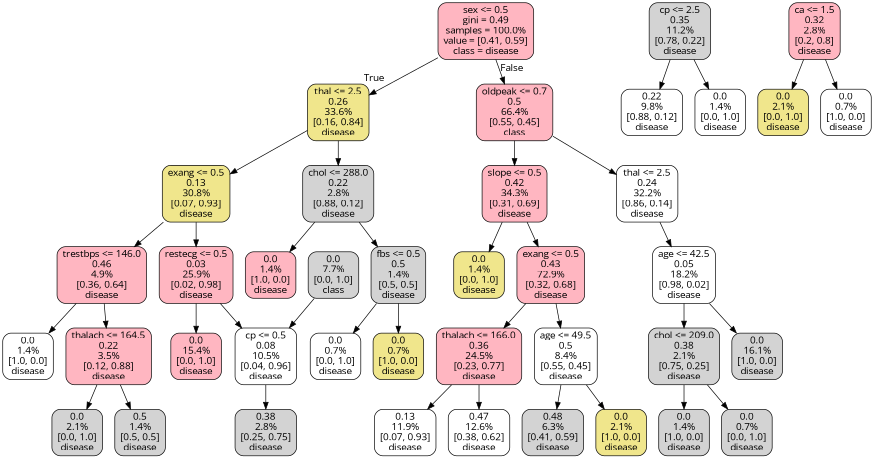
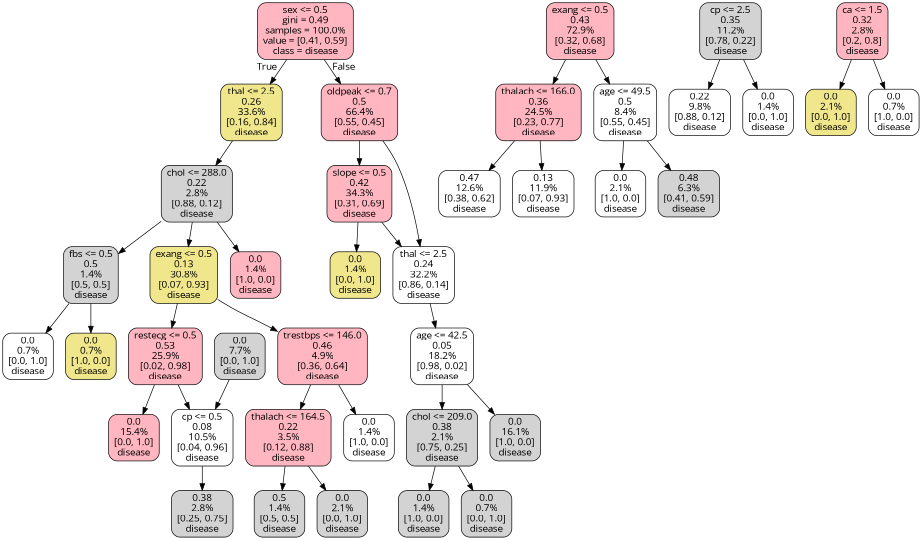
  digraph {
    fontname="Open Sans"
    node [color=black fillcolor=lightgrey fontname="Open Sans" shape=box style="filled, rounded"]
    edge [fontname="Open Sans"]
    n1 [fillcolor=lightpink label="sex <= 0.5\ngini = 0.49\nsamples = 100.0%\nvalue = [0.41, 0.59]\nclass = disease"]
    n2 [fillcolor=khaki label="thal <= 2.5\n0.26\n33.6%\n[0.16, 0.84]\ndisease"]
-   n3 [fillcolor=lightpink label="oldpeak <= 0.7\n0.5\n66.4%\n[0.55, 0.45]\nclass"]
+   n3 [fillcolor=lightpink label="oldpeak <= 0.7\n0.5\n66.4%\n[0.55, 0.45]\ndisease"]
    n4 [fillcolor=khaki label="exang <= 0.5\n0.13\n30.8%\n[0.07, 0.93]\ndisease"]
    n5 [label="chol <= 288.0\n0.22\n2.8%\n[0.88, 0.12]\ndisease"]
    n6 [fillcolor=lightpink label="slope <= 0.5\n0.42\n34.3%\n[0.31, 0.69]\ndisease"]
    n7 [fillcolor=white label="thal <= 2.5\n0.24\n32.2%\n[0.86, 0.14]\ndisease"]
-   n8 [fillcolor=lightpink label="restecg <= 0.5\n0.03\n25.9%\n[0.02, 0.98]\ndisease"]
+   n8 [fillcolor=lightpink label="restecg <= 0.5\n0.53\n25.9%\n[0.02, 0.98]\ndisease"]
    n9 [fillcolor=lightpink label="trestbps <= 146.0\n0.46\n4.9%\n[0.36, 0.64]\ndisease"]
    n10 [fillcolor=lightpink label="0.0\n1.4%\n[1.0, 0.0]\ndisease"]
    n11 [label="fbs <= 0.5\n0.5\n1.4%\n[0.5, 0.5]\ndisease"]
    n12 [fillcolor=white label="cp <= 0.5\n0.08\n10.5%\n[0.04, 0.96]\ndisease"]
    n13 [fillcolor=lightpink label="0.0\n15.4%\n[0.0, 1.0]\ndisease"]
    n14 [fillcolor=lightpink label="thalach <= 164.5\n0.22\n3.5%\n[0.12, 0.88]\ndisease"]
    n15 [fillcolor=white label="0.0\n1.4%\n[1.0, 0.0]\ndisease"]
    n16 [label="0.38\n2.8%\n[0.25, 0.75]\ndisease"]
-   n17 [label="0.0\n7.7%\n[0.0, 1.0]\nclass"]
+   n17 [label="0.0\n7.7%\n[0.0, 1.0]\ndisease"]
    n18 [label="0.0\n2.1%\n[0.0, 1.0]\ndisease"]
    n19 [label="0.5\n1.4%\n[0.5, 0.5]\ndisease"]
    n20 [fillcolor=white label="0.0\n0.7%\n[0.0, 1.0]\ndisease"]
    n21 [fillcolor=khaki label="0.0\n0.7%\n[1.0, 0.0]\ndisease"]
    n22 [fillcolor=khaki label="0.0\n1.4%\n[0.0, 1.0]\ndisease"]
    n23 [fillcolor=lightpink label="exang <= 0.5\n0.43\n72.9%\n[0.32, 0.68]\ndisease"]
    n24 [fillcolor=white label="age <= 42.5\n0.05\n18.2%\n[0.98, 0.02]\ndisease"]
    n25 [fillcolor=lightpink label="thalach <= 166.0\n0.36\n24.5%\n[0.23, 0.77]\ndisease"]
    n26 [fillcolor=white label="age <= 49.5\n0.5\n8.4%\n[0.55, 0.45]\ndisease"]
    n27 [fillcolor=white label="0.47\n12.6%\n[0.38, 0.62]\ndisease"]
    n28 [fillcolor=white label="0.13\n11.9%\n[0.07, 0.93]\ndisease"]
-   n29 [fillcolor=khaki label="0.0\n2.1%\n[1.0, 0.0]\ndisease"]
+   n29 [fillcolor=white label="0.0\n2.1%\n[1.0, 0.0]\ndisease"]
    n30 [label="0.48\n6.3%\n[0.41, 0.59]\ndisease"]
    n31 [label="chol <= 209.0\n0.38\n2.1%\n[0.75, 0.25]\ndisease"]
    n32 [label="0.0\n16.1%\n[1.0, 0.0]\ndisease"]
    n33 [label="cp <= 2.5\n0.35\n11.2%\n[0.78, 0.22]\ndisease"]
    n34 [fillcolor=white label="0.22\n9.8%\n[0.88, 0.12]\ndisease"]
    n35 [fillcolor=white label="0.0\n1.4%\n[0.0, 1.0]\ndisease"]
    n36 [fillcolor=lightpink label="ca <= 1.5\n0.32\n2.8%\n[0.2, 0.8]\ndisease"]
    n37 [fillcolor=khaki label="0.0\n2.1%\n[0.0, 1.0]\ndisease"]
    n38 [fillcolor=white label="0.0\n0.7%\n[1.0, 0.0]\ndisease"]
    n39 [label="0.0\n0.7%\n[0.0, 1.0]\ndisease"]
    n40 [label="0.0\n1.4%\n[1.0, 0.0]\ndisease"]
    n1 -> n2 [headlabel=True labelangle=45 labeldistance=2.5]
    n1 -> n3 [headlabel=False labelangle=-45 labeldistance=2.5]
-   n2 -> n4
+   n5 -> n4
    n2 -> n5
    n3 -> n6
    n3 -> n7
    n4 -> n8
    n4 -> n9
    n5 -> n10
    n5 -> n11
    n6 -> n22
-   n6 -> n23
+   n6 -> n7
    n7 -> n24
    n8 -> n12
    n8 -> n13
    n9 -> n14
    n9 -> n15
    n11 -> n20
    n11 -> n21
    n12 -> n16
    n14 -> n18
    n14 -> n19
    n17 -> n12
    n23 -> n25
    n23 -> n26
    n24 -> n31
    n24 -> n32
    n25 -> n27
    n25 -> n28
    n26 -> n29
    n26 -> n30
    n31 -> n39
    n31 -> n40
    n33 -> n34
    n33 -> n35
    n36 -> n37
    n36 -> n38
  }
